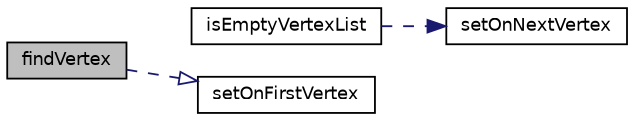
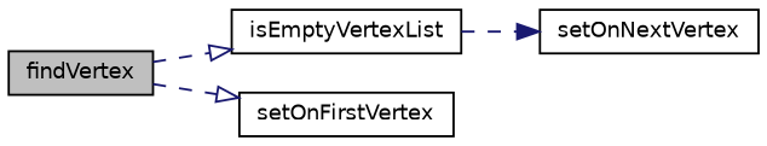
  digraph {
    rankdir=LR
    node [color=black fillcolor=white fontname=Helvetica fontsize=10 shape=record style=filled]
    edge [arrowhead=onormal color=midnightblue fontname=Helvetica fontsize=10 labelfontname=Helvetica labelfontsize=10 style=dashed]
    n1 [fillcolor=grey75 fontcolor=black height=0.2 label=findVertex width=0.4]
    n2 [height=0.2 label=isEmptyVertexList width=0.4]
    n3 [height=0.2 label=setOnFirstVertex width=0.4]
    n4 [height=0.2 label=setOnNextVertex width=0.4]
+   n1 -> n2
    n1 -> n3
    n2 -> n4 [arrowhead=normal]
  }
